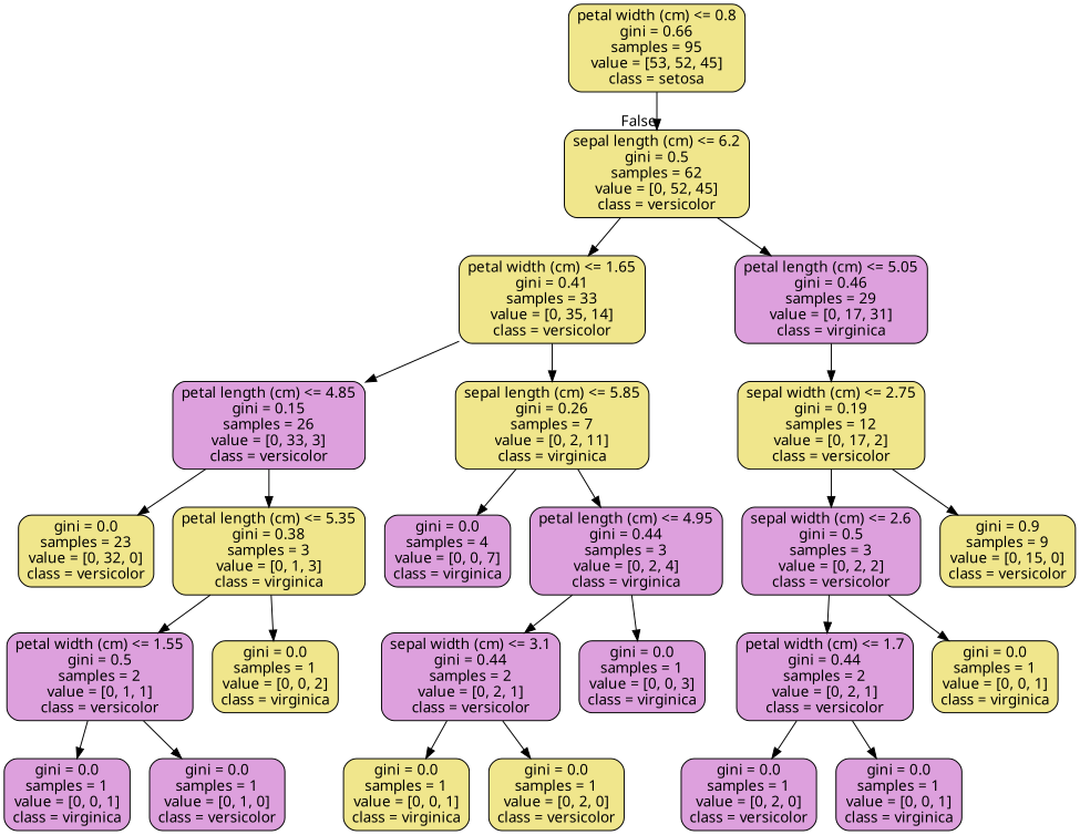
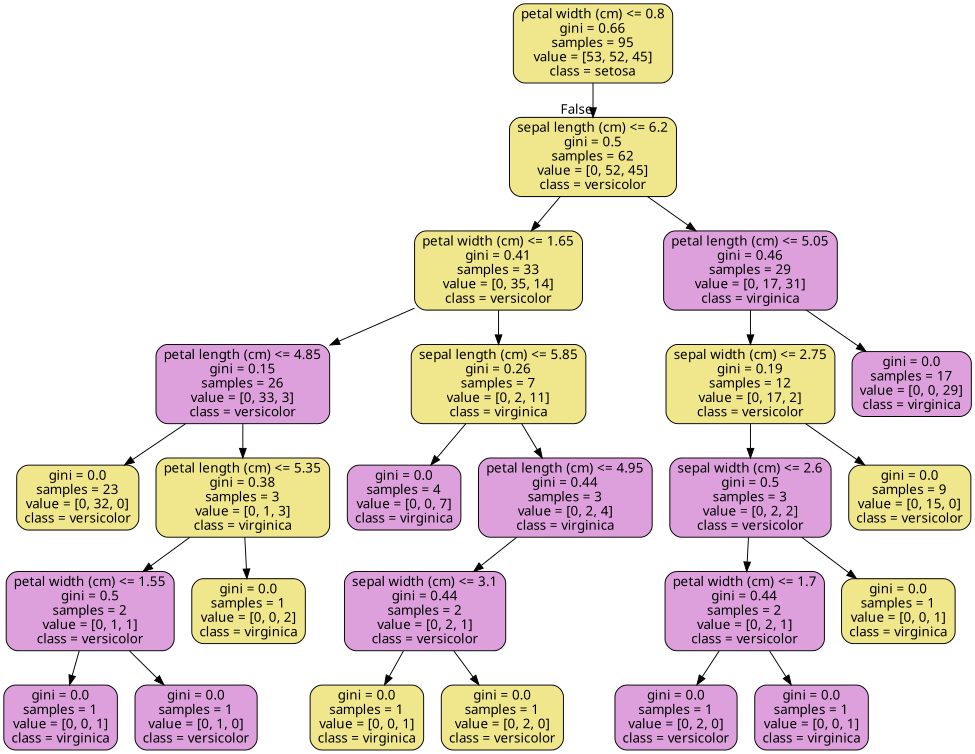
  digraph {
    fontname="Noto Sans"
    node [color=black fillcolor=plum fontname="Noto Sans" shape=box style="filled, rounded"]
    edge [fontname="Noto Sans"]
    n1 [fillcolor=khaki label="petal width (cm) <= 0.8\ngini = 0.66\nsamples = 95\nvalue = [53, 52, 45]\nclass = setosa"]
    n2 [fillcolor=khaki label="sepal length (cm) <= 6.2\ngini = 0.5\nsamples = 62\nvalue = [0, 52, 45]\nclass = versicolor"]
    n3 [fillcolor=khaki label="petal width (cm) <= 1.65\ngini = 0.41\nsamples = 33\nvalue = [0, 35, 14]\nclass = versicolor"]
    n4 [label="petal length (cm) <= 5.05\ngini = 0.46\nsamples = 29\nvalue = [0, 17, 31]\nclass = virginica"]
    n5 [label="petal length (cm) <= 4.85\ngini = 0.15\nsamples = 26\nvalue = [0, 33, 3]\nclass = versicolor"]
    n6 [fillcolor=khaki label="sepal length (cm) <= 5.85\ngini = 0.26\nsamples = 7\nvalue = [0, 2, 11]\nclass = virginica"]
    n7 [fillcolor=khaki label="sepal width (cm) <= 2.75\ngini = 0.19\nsamples = 12\nvalue = [0, 17, 2]\nclass = versicolor"]
+   n8 [label="gini = 0.0\nsamples = 17\nvalue = [0, 0, 29]\nclass = virginica"]
    n9 [fillcolor=khaki label="gini = 0.0\nsamples = 23\nvalue = [0, 32, 0]\nclass = versicolor"]
    n10 [fillcolor=khaki label="petal length (cm) <= 5.35\ngini = 0.38\nsamples = 3\nvalue = [0, 1, 3]\nclass = virginica"]
    n11 [label="gini = 0.0\nsamples = 4\nvalue = [0, 0, 7]\nclass = virginica"]
    n12 [label="petal length (cm) <= 4.95\ngini = 0.44\nsamples = 3\nvalue = [0, 2, 4]\nclass = virginica"]
    n13 [label="petal width (cm) <= 1.55\ngini = 0.5\nsamples = 2\nvalue = [0, 1, 1]\nclass = versicolor"]
    n14 [fillcolor=khaki label="gini = 0.0\nsamples = 1\nvalue = [0, 0, 2]\nclass = virginica"]
    n15 [label="gini = 0.0\nsamples = 1\nvalue = [0, 0, 1]\nclass = virginica"]
    n16 [label="gini = 0.0\nsamples = 1\nvalue = [0, 1, 0]\nclass = versicolor"]
    n17 [label="sepal width (cm) <= 3.1\ngini = 0.44\nsamples = 2\nvalue = [0, 2, 1]\nclass = versicolor"]
-   n18 [label="gini = 0.0\nsamples = 1\nvalue = [0, 0, 3]\nclass = virginica"]
    n19 [fillcolor=khaki label="gini = 0.0\nsamples = 1\nvalue = [0, 0, 1]\nclass = virginica"]
    n20 [fillcolor=khaki label="gini = 0.0\nsamples = 1\nvalue = [0, 2, 0]\nclass = versicolor"]
    n21 [label="sepal width (cm) <= 2.6\ngini = 0.5\nsamples = 3\nvalue = [0, 2, 2]\nclass = versicolor"]
-   n22 [fillcolor=khaki label="gini = 0.9\nsamples = 9\nvalue = [0, 15, 0]\nclass = versicolor"]
+   n22 [fillcolor=khaki label="gini = 0.0\nsamples = 9\nvalue = [0, 15, 0]\nclass = versicolor"]
    n23 [label="petal width (cm) <= 1.7\ngini = 0.44\nsamples = 2\nvalue = [0, 2, 1]\nclass = versicolor"]
    n24 [fillcolor=khaki label="gini = 0.0\nsamples = 1\nvalue = [0, 0, 1]\nclass = virginica"]
    n25 [label="gini = 0.0\nsamples = 1\nvalue = [0, 2, 0]\nclass = versicolor"]
    n26 [label="gini = 0.0\nsamples = 1\nvalue = [0, 0, 1]\nclass = virginica"]
    n1 -> n2 [headlabel=False labelangle=-45 labeldistance=2.5]
    n2 -> n3
    n2 -> n4
    n3 -> n5
    n3 -> n6
    n4 -> n7
+   n4 -> n8
    n5 -> n9
    n5 -> n10
    n6 -> n11
    n6 -> n12
    n7 -> n21
    n7 -> n22
    n10 -> n13
    n10 -> n14
    n12 -> n17
-   n12 -> n18
    n13 -> n15
    n13 -> n16
    n17 -> n19
    n17 -> n20
    n21 -> n23
    n21 -> n24
    n23 -> n25
    n23 -> n26
  }
